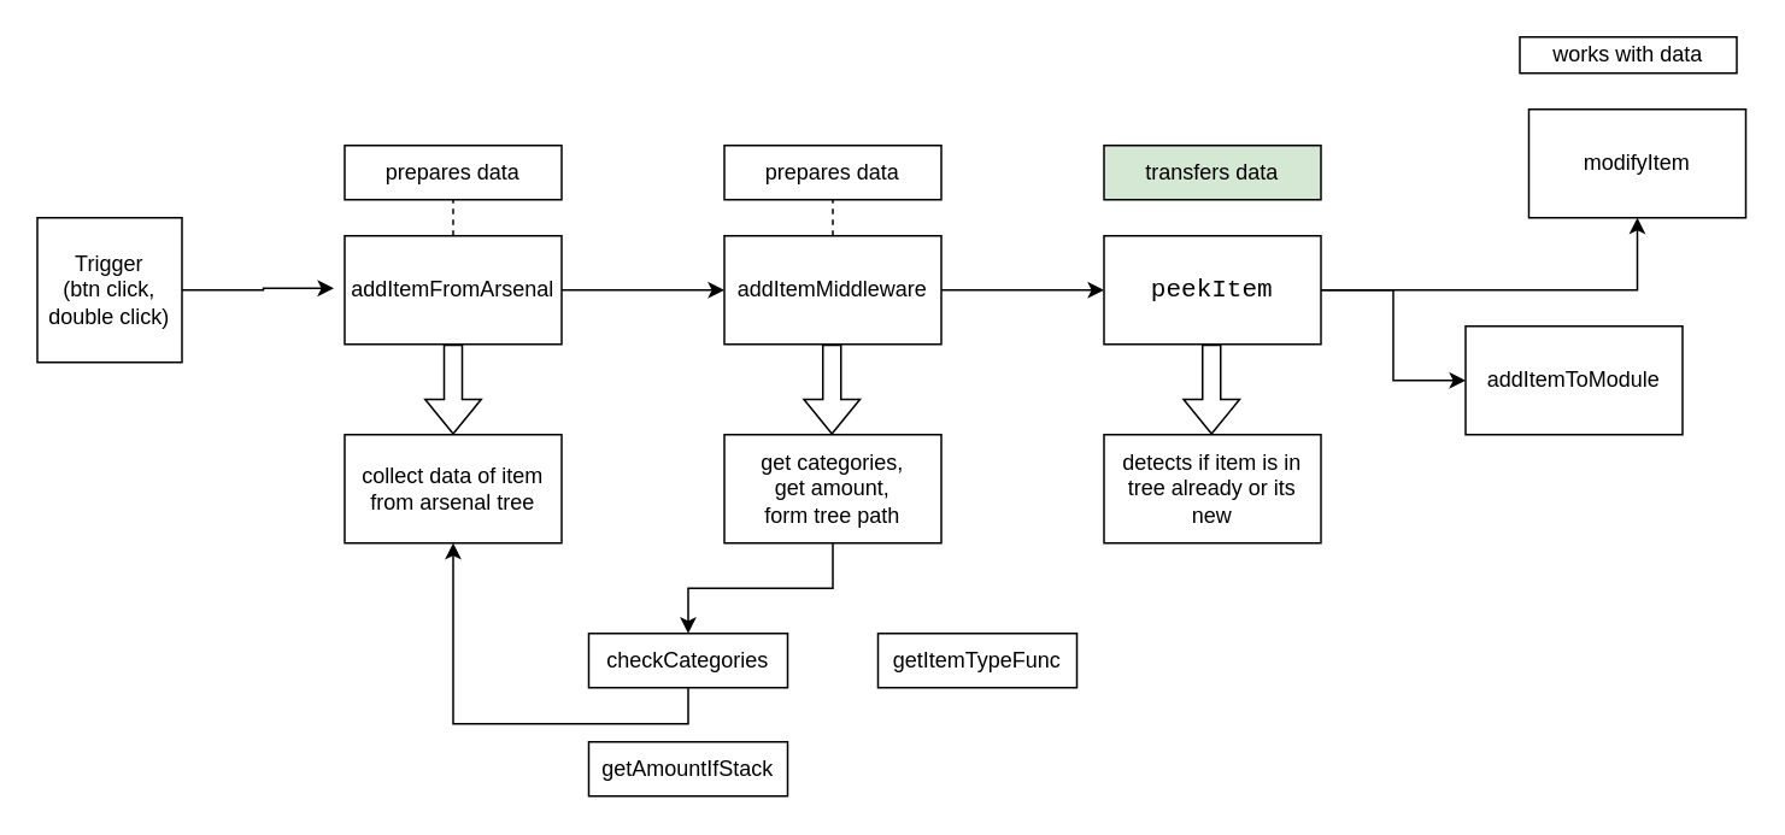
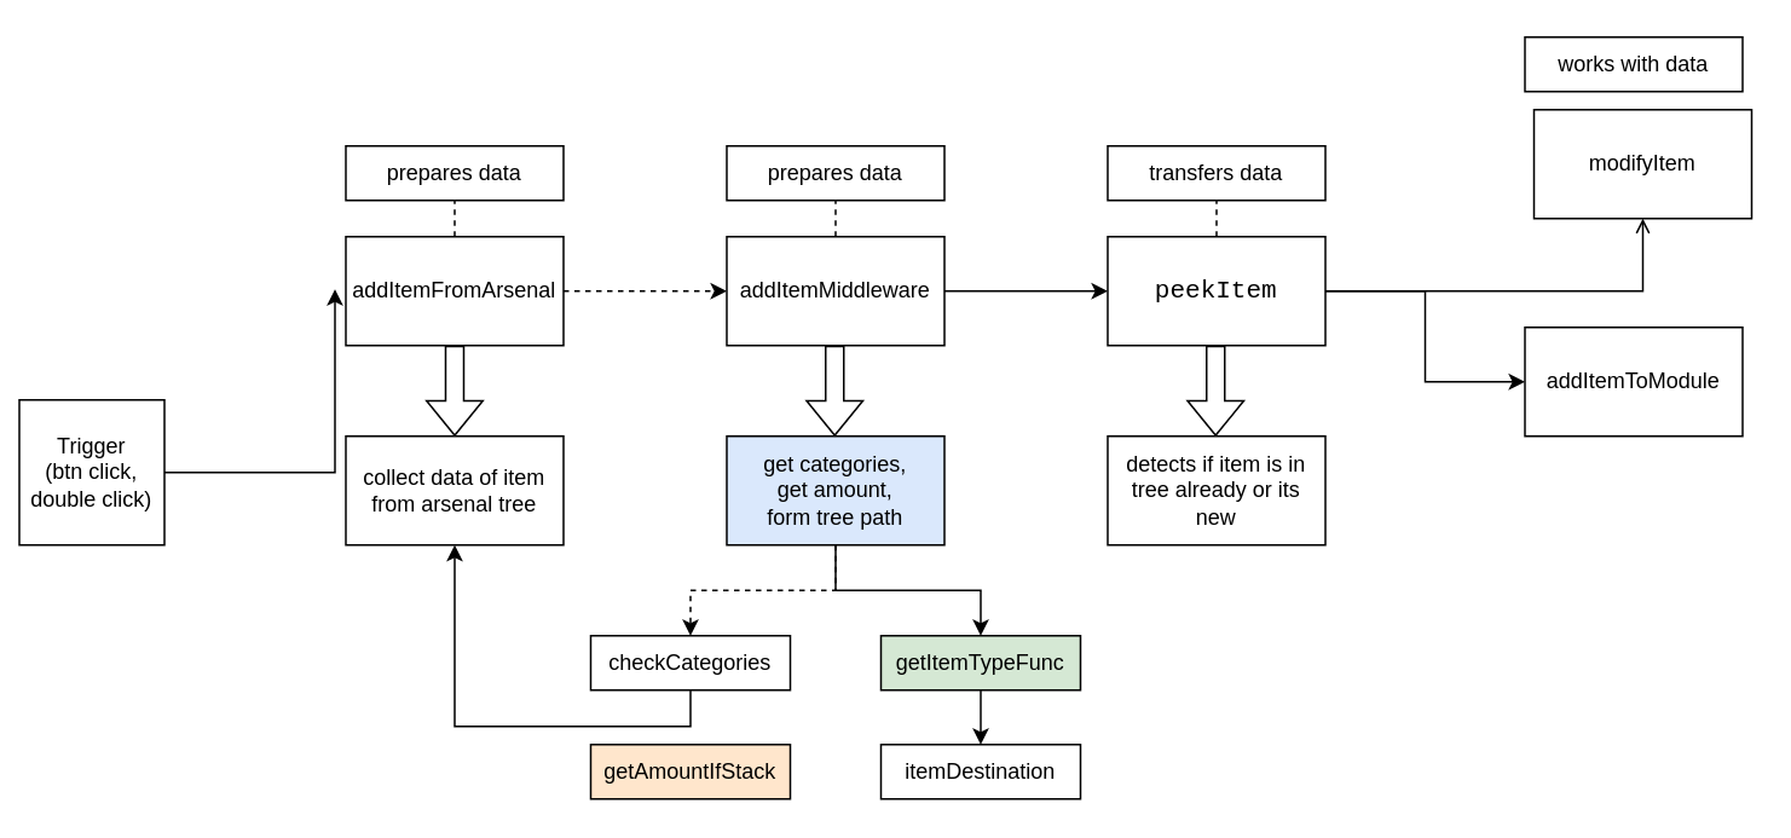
  <mxCell id="0" />
  <mxCell id="1" parent="0" />
- <mxCell id="2" value="Trigger&lt;br&gt;(btn click,&lt;br&gt;double click)" style="whiteSpace=wrap;html=1;aspect=fixed;" vertex="1" parent="1"><mxGeometry x="20" y="120" width="80" height="80" as="geometry" /></mxCell>
- <mxCell id="3" style="edgeStyle=orthogonalEdgeStyle;rounded=0;orthogonalLoop=1;jettySize=auto;html=1;exitX=1;exitY=0.5;exitDx=0;exitDy=0;entryX=0;entryY=0.5;entryDx=0;entryDy=0;" edge="1" parent="1" source="4" target="9"><mxGeometry relative="1" as="geometry" /></mxCell>
+ <mxCell id="2" value="Trigger&lt;br&gt;(btn click,&lt;br&gt;double click)" style="whiteSpace=wrap;html=1;aspect=fixed;" vertex="1" parent="1"><mxGeometry x="10" y="220" width="80" height="80" as="geometry" /></mxCell>
+ <mxCell id="3" style="edgeStyle=orthogonalEdgeStyle;rounded=0;orthogonalLoop=1;jettySize=auto;html=1;exitX=1;exitY=0.5;exitDx=0;exitDy=0;entryX=0;entryY=0.5;entryDx=0;entryDy=0;dashed=1;" edge="1" parent="1" source="4" target="9"><mxGeometry relative="1" as="geometry" /></mxCell>
  <mxCell id="4" value="addItemFromArsenal" style="rounded=0;whiteSpace=wrap;html=1;" vertex="1" parent="1"><mxGeometry x="190" y="130" width="120" height="60" as="geometry" /></mxCell>
  <mxCell id="5" style="edgeStyle=orthogonalEdgeStyle;rounded=0;orthogonalLoop=1;jettySize=auto;html=1;exitX=1;exitY=0.5;exitDx=0;exitDy=0;entryX=-0.05;entryY=0.483;entryDx=0;entryDy=0;entryPerimeter=0;" edge="1" parent="1" source="2" target="4"><mxGeometry relative="1" as="geometry" /></mxCell>
  <mxCell id="6" value="" style="shape=flexArrow;endArrow=classic;html=1;rounded=0;exitX=0.5;exitY=1;exitDx=0;exitDy=0;" edge="1" parent="1" source="4"><mxGeometry width="50" height="50" relative="1" as="geometry"><mxPoint x="210" y="300" as="sourcePoint" /><mxPoint x="250" y="240" as="targetPoint" /></mxGeometry></mxCell>
  <mxCell id="7" value="collect data of item from arsenal tree" style="rounded=0;whiteSpace=wrap;html=1;" vertex="1" parent="1"><mxGeometry x="190" y="240" width="120" height="60" as="geometry" /></mxCell>
  <mxCell id="8" style="edgeStyle=orthogonalEdgeStyle;rounded=0;orthogonalLoop=1;jettySize=auto;html=1;exitX=1;exitY=0.5;exitDx=0;exitDy=0;" edge="1" parent="1" source="9" target="16"><mxGeometry relative="1" as="geometry" /></mxCell>
  <mxCell id="9" value="addItemMiddleware" style="rounded=0;whiteSpace=wrap;html=1;" vertex="1" parent="1"><mxGeometry x="400" y="130" width="120" height="60" as="geometry" /></mxCell>
- <mxCell id="10" style="edgeStyle=orthogonalEdgeStyle;rounded=0;orthogonalLoop=1;jettySize=auto;html=1;exitX=0.5;exitY=1;exitDx=0;exitDy=0;" edge="1" parent="1" source="12" target="29"><mxGeometry relative="1" as="geometry" /></mxCell>
- <mxCell id="12" value="&lt;br&gt;get categories,&lt;br&gt;get amount,&lt;br&gt;form tree path&lt;div&gt;&lt;br&gt;&lt;/div&gt;" style="rounded=0;whiteSpace=wrap;html=1;" vertex="1" parent="1"><mxGeometry x="400" y="240" width="120" height="60" as="geometry" /></mxCell>
+ <mxCell id="10" style="edgeStyle=orthogonalEdgeStyle;rounded=0;orthogonalLoop=1;jettySize=auto;html=1;exitX=0.5;exitY=1;exitDx=0;exitDy=0;dashed=1;" edge="1" parent="1" source="12" target="29"><mxGeometry relative="1" as="geometry" /></mxCell>
+ <mxCell id="11" style="edgeStyle=orthogonalEdgeStyle;rounded=0;orthogonalLoop=1;jettySize=auto;html=1;exitX=0.5;exitY=1;exitDx=0;exitDy=0;entryX=0.5;entryY=0;entryDx=0;entryDy=0;" edge="1" parent="1" source="12" target="33"><mxGeometry relative="1" as="geometry" /></mxCell>
+ <mxCell id="12" value="&lt;br&gt;get categories,&lt;br&gt;get amount,&lt;br&gt;form tree path&lt;div&gt;&lt;br&gt;&lt;/div&gt;" style="rounded=0;whiteSpace=wrap;html=1;fillColor=#dae8fc;" vertex="1" parent="1"><mxGeometry x="400" y="240" width="120" height="60" as="geometry" /></mxCell>
  <mxCell id="13" value="" style="shape=flexArrow;endArrow=classic;html=1;rounded=0;exitX=0.5;exitY=1;exitDx=0;exitDy=0;" edge="1" parent="1"><mxGeometry width="50" height="50" relative="1" as="geometry"><mxPoint x="459.5" y="190" as="sourcePoint" /><mxPoint x="459.5" y="240" as="targetPoint" /></mxGeometry></mxCell>
- <mxCell id="14" value="" style="edgeStyle=orthogonalEdgeStyle;rounded=0;orthogonalLoop=1;jettySize=auto;html=1;" edge="1" parent="1" source="16" target="25"><mxGeometry relative="1" as="geometry" /></mxCell>
+ <mxCell id="14" value="" style="edgeStyle=orthogonalEdgeStyle;rounded=0;orthogonalLoop=1;jettySize=auto;html=1;endArrow=open;" edge="1" parent="1" source="16" target="25"><mxGeometry relative="1" as="geometry" /></mxCell>
  <mxCell id="15" value="" style="edgeStyle=orthogonalEdgeStyle;rounded=0;orthogonalLoop=1;jettySize=auto;html=1;" edge="1" parent="1" source="16" target="26"><mxGeometry relative="1" as="geometry" /></mxCell>
  <mxCell id="16" value="&lt;div style=&quot;font-family: Consolas, &amp;quot;Courier New&amp;quot;, monospace; font-size: 14px; line-height: 19px; white-space: pre;&quot;&gt;&lt;span style=&quot;background-color: rgb(255, 255, 255);&quot;&gt;peekItem&lt;/span&gt;&lt;/div&gt;" style="rounded=0;whiteSpace=wrap;html=1;" vertex="1" parent="1"><mxGeometry x="610" y="130" width="120" height="60" as="geometry" /></mxCell>
  <mxCell id="17" value="" style="shape=flexArrow;endArrow=classic;html=1;rounded=0;exitX=0.5;exitY=1;exitDx=0;exitDy=0;" edge="1" parent="1"><mxGeometry width="50" height="50" relative="1" as="geometry"><mxPoint x="669.5" y="190" as="sourcePoint" /><mxPoint x="669.5" y="240" as="targetPoint" /></mxGeometry></mxCell>
  <mxCell id="18" value="detects if item is in tree already or its new" style="rounded=0;whiteSpace=wrap;html=1;" vertex="1" parent="1"><mxGeometry x="610" y="240" width="120" height="60" as="geometry" /></mxCell>
  <mxCell id="19" value="prepares data" style="rounded=0;whiteSpace=wrap;html=1;" vertex="1" parent="1"><mxGeometry x="190" y="80" width="120" height="30" as="geometry" /></mxCell>
  <mxCell id="20" value="prepares data" style="rounded=0;whiteSpace=wrap;html=1;" vertex="1" parent="1"><mxGeometry x="400" y="80" width="120" height="30" as="geometry" /></mxCell>
  <mxCell id="21" value="" style="endArrow=none;dashed=1;html=1;rounded=0;entryX=0.5;entryY=1;entryDx=0;entryDy=0;exitX=0.5;exitY=0;exitDx=0;exitDy=0;" edge="1" parent="1" source="4" target="19"><mxGeometry width="50" height="50" relative="1" as="geometry"><mxPoint x="110" y="280" as="sourcePoint" /><mxPoint x="160" y="230" as="targetPoint" /></mxGeometry></mxCell>
  <mxCell id="22" value="" style="endArrow=none;dashed=1;html=1;rounded=0;entryX=0.5;entryY=1;entryDx=0;entryDy=0;exitX=0.5;exitY=0;exitDx=0;exitDy=0;" edge="1" parent="1" source="9" target="20"><mxGeometry width="50" height="50" relative="1" as="geometry"><mxPoint x="260" y="140" as="sourcePoint" /><mxPoint x="260" y="120" as="targetPoint" /></mxGeometry></mxCell>
- <mxCell id="23" value="transfers data" style="rounded=0;whiteSpace=wrap;html=1;fillColor=#d5e8d4;" vertex="1" parent="1"><mxGeometry x="610" y="80" width="120" height="30" as="geometry" /></mxCell>
+ <mxCell id="23" value="transfers data" style="rounded=0;whiteSpace=wrap;html=1;" vertex="1" parent="1"><mxGeometry x="610" y="80" width="120" height="30" as="geometry" /></mxCell>
+ <mxCell id="24" value="" style="endArrow=none;dashed=1;html=1;rounded=0;exitX=0.5;exitY=0;exitDx=0;exitDy=0;entryX=0.5;entryY=1;entryDx=0;entryDy=0;" edge="1" parent="1" source="16" target="23"><mxGeometry width="50" height="50" relative="1" as="geometry"><mxPoint x="470" y="140" as="sourcePoint" /><mxPoint x="480" y="120" as="targetPoint" /></mxGeometry></mxCell>
  <mxCell id="25" value="modifyItem" style="whiteSpace=wrap;html=1;rounded=0;" vertex="1" parent="1"><mxGeometry x="845" y="60" width="120" height="60" as="geometry" /></mxCell>
- <mxCell id="26" value="addItemToModule" style="whiteSpace=wrap;html=1;rounded=0;" vertex="1" parent="1"><mxGeometry x="810" y="180" width="120" height="60" as="geometry" /></mxCell>
- <mxCell id="27" value="works with data" style="rounded=0;whiteSpace=wrap;html=1;" vertex="1" parent="1"><mxGeometry x="840" y="20" width="120" height="20" as="geometry" /></mxCell>
+ <mxCell id="26" value="addItemToModule" style="whiteSpace=wrap;html=1;rounded=0;" vertex="1" parent="1"><mxGeometry x="840" y="180" width="120" height="60" as="geometry" /></mxCell>
+ <mxCell id="27" value="works with data" style="rounded=0;whiteSpace=wrap;html=1;" vertex="1" parent="1"><mxGeometry x="840" y="20" width="120" height="30" as="geometry" /></mxCell>
  <mxCell id="28" style="edgeStyle=orthogonalEdgeStyle;rounded=0;orthogonalLoop=1;jettySize=auto;html=1;exitX=0.5;exitY=1;exitDx=0;exitDy=0;" edge="1" parent="1" source="29" target="7"><mxGeometry relative="1" as="geometry" /></mxCell>
  <mxCell id="29" value="checkCategories" style="rounded=0;whiteSpace=wrap;html=1;" vertex="1" parent="1"><mxGeometry x="325" y="350" width="110" height="30" as="geometry" /></mxCell>
- <mxCell id="30" value="getAmountIfStack" style="rounded=0;whiteSpace=wrap;html=1;" vertex="1" parent="1"><mxGeometry x="325" y="410" width="110" height="30" as="geometry" /></mxCell>
- <mxCell id="33" value="getItemTypeFunc" style="rounded=0;whiteSpace=wrap;html=1;" vertex="1" parent="1"><mxGeometry x="485" y="350" width="110" height="30" as="geometry" /></mxCell>
+ <mxCell id="30" value="getAmountIfStack" style="rounded=0;whiteSpace=wrap;html=1;fillColor=#ffe6cc;" vertex="1" parent="1"><mxGeometry x="325" y="410" width="110" height="30" as="geometry" /></mxCell>
+ <mxCell id="31" value="itemDestination" style="rounded=0;whiteSpace=wrap;html=1;" vertex="1" parent="1"><mxGeometry x="485" y="410" width="110" height="30" as="geometry" /></mxCell>
+ <mxCell id="32" style="edgeStyle=orthogonalEdgeStyle;rounded=0;orthogonalLoop=1;jettySize=auto;html=1;exitX=0.5;exitY=1;exitDx=0;exitDy=0;entryX=0.5;entryY=0;entryDx=0;entryDy=0;" edge="1" parent="1" source="33" target="31"><mxGeometry relative="1" as="geometry" /></mxCell>
+ <mxCell id="33" value="getItemTypeFunc" style="rounded=0;whiteSpace=wrap;html=1;fillColor=#d5e8d4;" vertex="1" parent="1"><mxGeometry x="485" y="350" width="110" height="30" as="geometry" /></mxCell>
